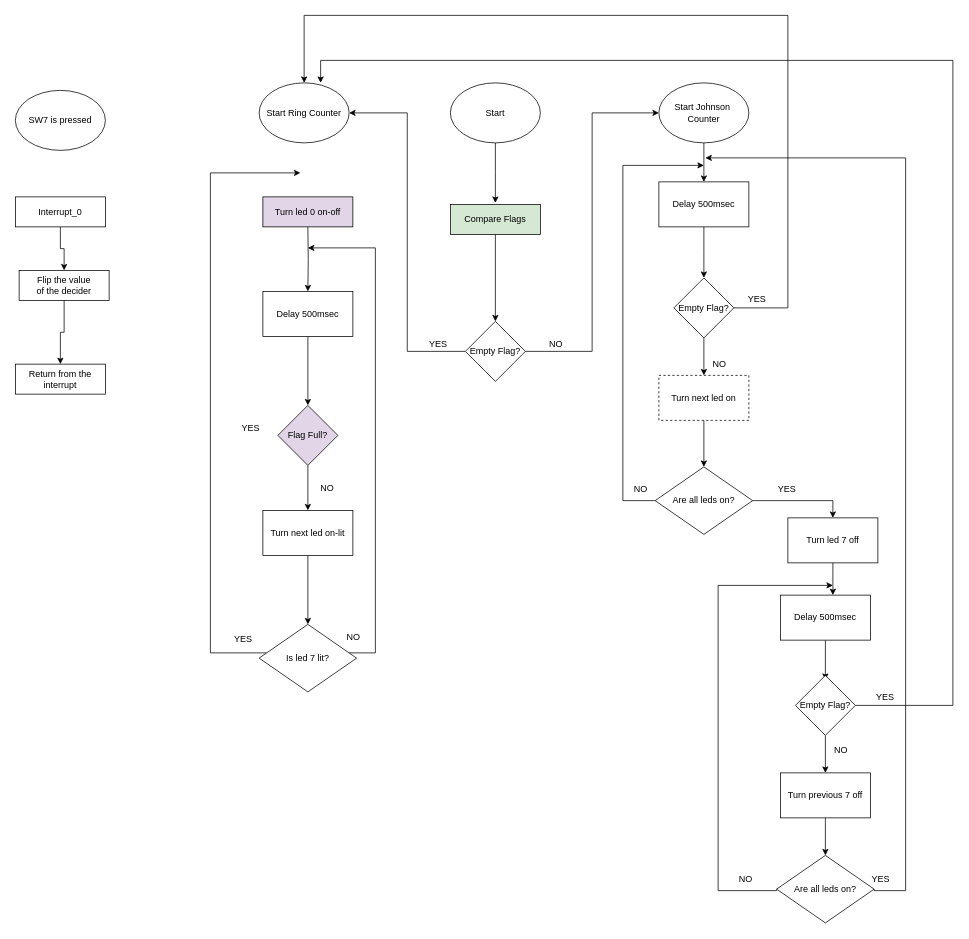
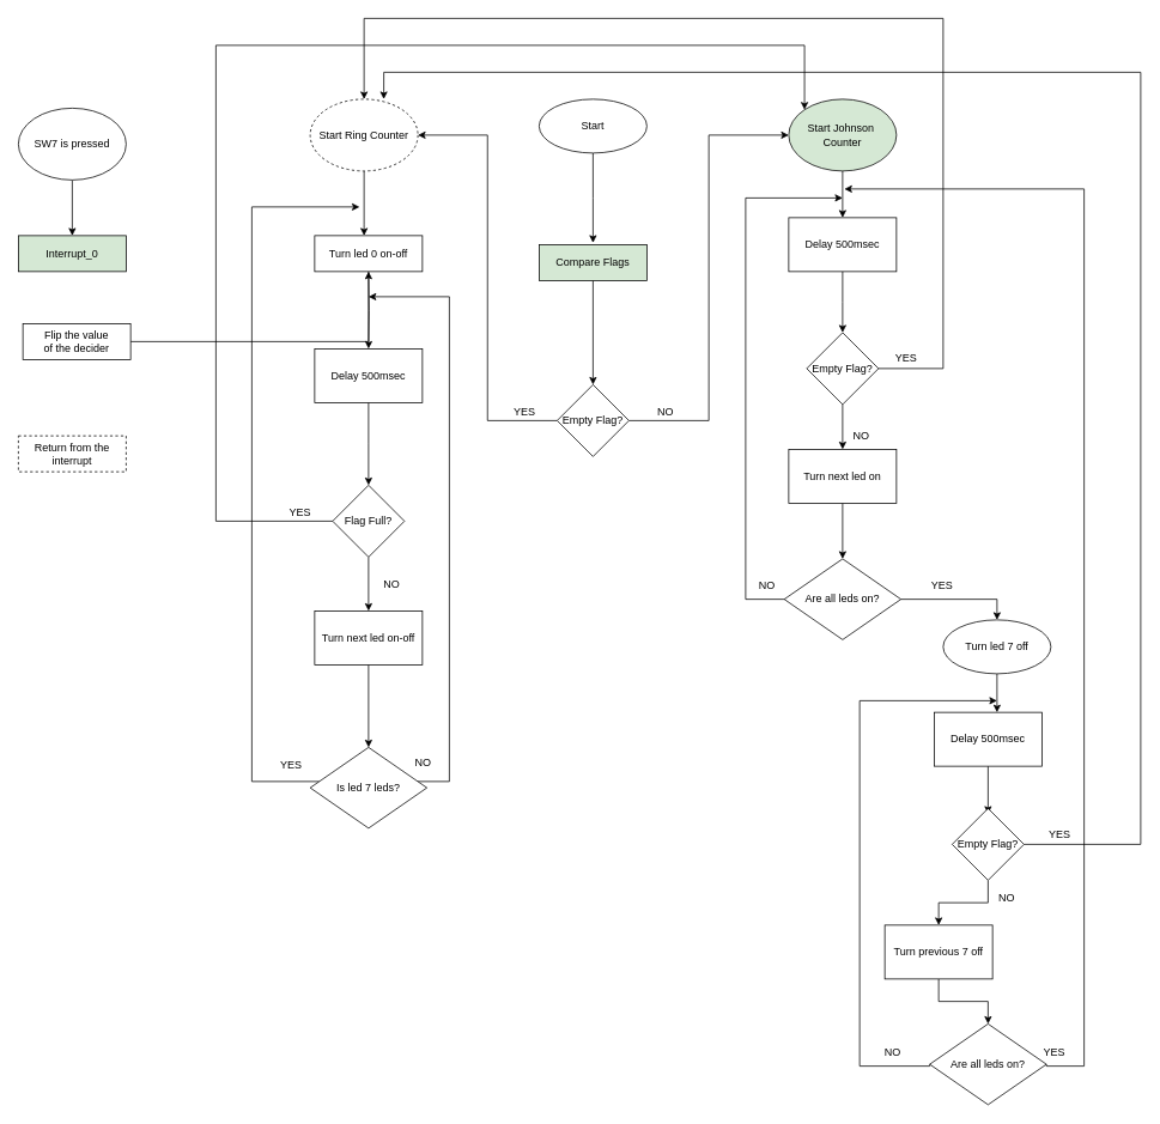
  <mxCell id="0" />
  <mxCell id="1" parent="0" />
- <mxCell id="3" value="Start Ring Counter" style="ellipse;whiteSpace=wrap;html=1;" parent="1" vertex="1"><mxGeometry x="345" y="110" width="120" height="80" as="geometry" /></mxCell>
+ <mxCell id="2" value="" style="edgeStyle=orthogonalEdgeStyle;rounded=0;orthogonalLoop=1;jettySize=auto;html=1;" parent="1" source="3" target="26" edge="1"><mxGeometry relative="1" as="geometry"><Array as="points"><mxPoint x="405" y="250" /><mxPoint x="405" y="250" /></Array></mxGeometry></mxCell>
+ <mxCell id="3" value="Start Ring Counter" style="ellipse;whiteSpace=wrap;html=1;dashed=1;" parent="1" vertex="1"><mxGeometry x="345" y="110" width="120" height="80" as="geometry" /></mxCell>
  <mxCell id="4" value="" style="edgeStyle=orthogonalEdgeStyle;rounded=0;orthogonalLoop=1;jettySize=auto;html=1;" parent="1" source="5" edge="1"><mxGeometry relative="1" as="geometry"><mxPoint x="410" y="540" as="targetPoint" /></mxGeometry></mxCell>
  <mxCell id="5" value="Delay 500msec" style="rounded=0;whiteSpace=wrap;html=1;" parent="1" vertex="1"><mxGeometry x="350" y="388" width="120" height="60" as="geometry" /></mxCell>
  <mxCell id="6" value="" style="edgeStyle=orthogonalEdgeStyle;rounded=0;orthogonalLoop=1;jettySize=auto;html=1;" parent="1" source="8" edge="1"><mxGeometry relative="1" as="geometry"><mxPoint x="410" y="330" as="targetPoint" /><Array as="points"><mxPoint x="410" y="870" /><mxPoint x="500" y="870" /><mxPoint x="500" y="330" /></Array></mxGeometry></mxCell>
  <mxCell id="7" value="" style="edgeStyle=orthogonalEdgeStyle;rounded=0;orthogonalLoop=1;jettySize=auto;html=1;" parent="1" source="8" edge="1"><mxGeometry relative="1" as="geometry"><mxPoint x="400" y="230" as="targetPoint" /><Array as="points"><mxPoint x="410" y="870" /><mxPoint x="280" y="870" /><mxPoint x="280" y="230" /></Array></mxGeometry></mxCell>
- <mxCell id="8" value="Is led 7 lit?" style="rhombus;whiteSpace=wrap;html=1;" parent="1" vertex="1"><mxGeometry x="345" y="832" width="130" height="90" as="geometry" /></mxCell>
+ <mxCell id="8" value="Is led 7 leds?" style="rhombus;whiteSpace=wrap;html=1;" parent="1" vertex="1"><mxGeometry x="345" y="832" width="130" height="90" as="geometry" /></mxCell>
  <mxCell id="9" value="" style="edgeStyle=orthogonalEdgeStyle;rounded=0;orthogonalLoop=1;jettySize=auto;html=1;" parent="1" source="10" edge="1"><mxGeometry relative="1" as="geometry"><mxPoint x="938" y="370" as="targetPoint" /></mxGeometry></mxCell>
  <mxCell id="10" value="Delay 500msec" style="rounded=0;whiteSpace=wrap;html=1;" parent="1" vertex="1"><mxGeometry x="878" y="242" width="120" height="60" as="geometry" /></mxCell>
  <mxCell id="11" value="" style="edgeStyle=orthogonalEdgeStyle;rounded=0;orthogonalLoop=1;jettySize=auto;html=1;entryX=0.5;entryY=0;entryDx=0;entryDy=0;" parent="1" source="13" target="15" edge="1"><mxGeometry relative="1" as="geometry"><mxPoint x="1351" y="737" as="targetPoint" /></mxGeometry></mxCell>
  <mxCell id="12" value="" style="edgeStyle=orthogonalEdgeStyle;rounded=0;orthogonalLoop=1;jettySize=auto;html=1;" parent="1" source="13" edge="1"><mxGeometry relative="1" as="geometry"><mxPoint x="938" y="220" as="targetPoint" /><Array as="points"><mxPoint x="830" y="667" /><mxPoint x="830" y="220" /></Array></mxGeometry></mxCell>
  <mxCell id="13" value="Are all leds on?" style="rhombus;whiteSpace=wrap;html=1;" parent="1" vertex="1"><mxGeometry x="873" y="622" width="130" height="90" as="geometry" /></mxCell>
  <mxCell id="14" value="" style="edgeStyle=orthogonalEdgeStyle;rounded=0;orthogonalLoop=1;jettySize=auto;html=1;" parent="1" source="15" target="18" edge="1"><mxGeometry relative="1" as="geometry"><Array as="points"><mxPoint x="1100" y="746" /><mxPoint x="1100" y="746" /></Array></mxGeometry></mxCell>
- <mxCell id="15" value="Turn led 7 off" style="rounded=0;whiteSpace=wrap;html=1;" parent="1" vertex="1"><mxGeometry x="1050" y="690" width="120" height="60" as="geometry" /></mxCell>
+ <mxCell id="15" value="Turn led 7 off" style="ellipse;whiteSpace=wrap;html=1;" parent="1" vertex="1"><mxGeometry x="1050" y="690" width="120" height="60" as="geometry" /></mxCell>
  <mxCell id="16" value="YES" style="text;html=1;resizable=0;points=[];autosize=1;align=left;verticalAlign=top;spacingTop=-4;" parent="1" vertex="1"><mxGeometry x="1035" y="642" width="40" height="20" as="geometry" /></mxCell>
  <mxCell id="17" value="" style="edgeStyle=orthogonalEdgeStyle;rounded=0;orthogonalLoop=1;jettySize=auto;html=1;" parent="1" source="18" edge="1"><mxGeometry relative="1" as="geometry"><mxPoint x="1100" y="906" as="targetPoint" /></mxGeometry></mxCell>
  <mxCell id="18" value="Delay 500msec" style="rounded=0;whiteSpace=wrap;html=1;" parent="1" vertex="1"><mxGeometry x="1040" y="793" width="120" height="60" as="geometry" /></mxCell>
  <mxCell id="19" value="" style="edgeStyle=orthogonalEdgeStyle;rounded=0;orthogonalLoop=1;jettySize=auto;html=1;exitX=0;exitY=0.5;exitDx=0;exitDy=0;" parent="1" source="21" edge="1"><mxGeometry relative="1" as="geometry"><mxPoint x="1110" y="780" as="targetPoint" /><Array as="points"><mxPoint x="1035" y="1187" /><mxPoint x="957" y="1187" /><mxPoint x="957" y="780" /></Array><mxPoint x="1035" y="1128" as="sourcePoint" /></mxGeometry></mxCell>
  <mxCell id="20" value="" style="edgeStyle=orthogonalEdgeStyle;rounded=0;orthogonalLoop=1;jettySize=auto;html=1;exitX=1;exitY=0.5;exitDx=0;exitDy=0;" parent="1" source="21" edge="1"><mxGeometry relative="1" as="geometry"><mxPoint x="940" y="210" as="targetPoint" /><Array as="points"><mxPoint x="1165" y="1187" /><mxPoint x="1207" y="1187" /><mxPoint x="1207" y="210" /></Array><mxPoint x="1165" y="1128" as="sourcePoint" /></mxGeometry></mxCell>
  <mxCell id="21" value="Are all leds on?" style="rhombus;whiteSpace=wrap;html=1;" parent="1" vertex="1"><mxGeometry x="1035" y="1140" width="130" height="90" as="geometry" /></mxCell>
  <mxCell id="22" value="YES" style="text;html=1;resizable=0;points=[];autosize=1;align=left;verticalAlign=top;spacingTop=-4;" parent="1" vertex="1"><mxGeometry x="1160" y="1162" width="40" height="20" as="geometry" /></mxCell>
  <mxCell id="23" value="NO" style="text;html=1;resizable=0;points=[];autosize=1;align=left;verticalAlign=top;spacingTop=-4;" parent="1" vertex="1"><mxGeometry x="983" y="1162" width="30" height="20" as="geometry" /></mxCell>
  <mxCell id="24" value="" style="edgeStyle=orthogonalEdgeStyle;rounded=0;orthogonalLoop=1;jettySize=auto;html=1;" parent="1" target="5" edge="1"><mxGeometry relative="1" as="geometry"><mxPoint x="435" y="287" as="targetPoint" /><mxPoint x="410" y="302" as="sourcePoint" /></mxGeometry></mxCell>
  <mxCell id="25" value="NO" style="text;html=1;resizable=0;points=[];autosize=1;align=left;verticalAlign=top;spacingTop=-4;" parent="1" vertex="1"><mxGeometry x="460" y="839" width="30" height="20" as="geometry" /></mxCell>
- <mxCell id="26" value="Turn led 0 on-off" style="rounded=0;whiteSpace=wrap;html=1;fillColor=#e1d5e7;" parent="1" vertex="1"><mxGeometry x="350" y="262" width="120" height="40" as="geometry" /></mxCell>
+ <mxCell id="26" value="Turn led 0 on-off" style="rounded=0;whiteSpace=wrap;html=1;" parent="1" vertex="1"><mxGeometry x="350" y="262" width="120" height="40" as="geometry" /></mxCell>
  <mxCell id="27" value="YES" style="text;html=1;resizable=0;points=[];autosize=1;align=left;verticalAlign=top;spacingTop=-4;" parent="1" vertex="1"><mxGeometry x="310" y="842" width="40" height="10" as="geometry" /></mxCell>
  <mxCell id="28" value="" style="edgeStyle=orthogonalEdgeStyle;rounded=0;orthogonalLoop=1;jettySize=auto;html=1;" parent="1" source="29" target="10" edge="1"><mxGeometry relative="1" as="geometry"><Array as="points"><mxPoint x="938" y="210" /><mxPoint x="938" y="210" /></Array></mxGeometry></mxCell>
- <mxCell id="29" value="Start Johnson&amp;nbsp;&lt;br&gt;Counter" style="ellipse;whiteSpace=wrap;html=1;" parent="1" vertex="1"><mxGeometry x="878" y="110" width="120" height="80" as="geometry" /></mxCell>
+ <mxCell id="29" value="Start Johnson&amp;nbsp;&lt;br&gt;Counter" style="ellipse;whiteSpace=wrap;html=1;fillColor=#d5e8d4;" parent="1" vertex="1"><mxGeometry x="878" y="110" width="120" height="80" as="geometry" /></mxCell>
  <mxCell id="30" value="NO" style="text;html=1;resizable=0;points=[];autosize=1;align=left;verticalAlign=top;spacingTop=-4;" parent="1" vertex="1"><mxGeometry x="843" y="642" width="30" height="20" as="geometry" /></mxCell>
  <mxCell id="31" value="" style="edgeStyle=orthogonalEdgeStyle;rounded=0;orthogonalLoop=1;jettySize=auto;html=1;" parent="1" source="32" edge="1"><mxGeometry relative="1" as="geometry"><mxPoint x="660" y="270" as="targetPoint" /></mxGeometry></mxCell>
- <mxCell id="32" value="Start" style="ellipse;whiteSpace=wrap;html=1;" parent="1" vertex="1"><mxGeometry x="600" y="110" width="120" height="80" as="geometry" /></mxCell>
+ <mxCell id="32" value="Start" style="ellipse;whiteSpace=wrap;html=1;" parent="1" vertex="1"><mxGeometry x="600" y="110" width="120" height="60" as="geometry" /></mxCell>
  <mxCell id="33" value="" style="edgeStyle=orthogonalEdgeStyle;rounded=0;orthogonalLoop=1;jettySize=auto;html=1;" parent="1" source="34" target="37" edge="1"><mxGeometry relative="1" as="geometry" /></mxCell>
  <mxCell id="34" value="Compare Flags" style="rounded=0;whiteSpace=wrap;html=1;fillColor=#d5e8d4;" parent="1" vertex="1"><mxGeometry x="600" y="272" width="120" height="40" as="geometry" /></mxCell>
  <mxCell id="35" value="" style="edgeStyle=orthogonalEdgeStyle;rounded=0;orthogonalLoop=1;jettySize=auto;html=1;entryX=1;entryY=0.5;entryDx=0;entryDy=0;" parent="1" source="37" target="3" edge="1"><mxGeometry relative="1" as="geometry"><mxPoint x="540" y="140" as="targetPoint" /></mxGeometry></mxCell>
  <mxCell id="36" value="" style="edgeStyle=orthogonalEdgeStyle;rounded=0;orthogonalLoop=1;jettySize=auto;html=1;entryX=0;entryY=0.5;entryDx=0;entryDy=0;" parent="1" source="37" target="29" edge="1"><mxGeometry relative="1" as="geometry"><mxPoint x="810" y="150" as="targetPoint" /></mxGeometry></mxCell>
  <mxCell id="37" value="Empty Flag?" style="rhombus;whiteSpace=wrap;html=1;" parent="1" vertex="1"><mxGeometry x="620" y="428" width="80" height="80" as="geometry" /></mxCell>
  <mxCell id="38" value="YES" style="text;html=1;resizable=0;points=[];autosize=1;align=left;verticalAlign=top;spacingTop=-4;" parent="1" vertex="1"><mxGeometry x="570" y="448" width="40" height="20" as="geometry" /></mxCell>
  <mxCell id="39" value="NO" style="text;html=1;resizable=0;points=[];autosize=1;align=left;verticalAlign=top;spacingTop=-4;" parent="1" vertex="1"><mxGeometry x="730" y="448" width="30" height="20" as="geometry" /></mxCell>
+ <mxCell id="40" value="" style="edgeStyle=orthogonalEdgeStyle;rounded=0;orthogonalLoop=1;jettySize=auto;html=1;" parent="1" source="41" target="43" edge="1"><mxGeometry relative="1" as="geometry" /></mxCell>
  <mxCell id="41" value="SW7 is pressed" style="ellipse;whiteSpace=wrap;html=1;" parent="1" vertex="1"><mxGeometry x="20" y="120" width="120" height="80" as="geometry" /></mxCell>
- <mxCell id="42" value="" style="edgeStyle=orthogonalEdgeStyle;rounded=0;orthogonalLoop=1;jettySize=auto;html=1;" parent="1" source="43" target="45" edge="1"><mxGeometry relative="1" as="geometry" /></mxCell>
- <mxCell id="43" value="Interrupt_0" style="rounded=0;whiteSpace=wrap;html=1;" parent="1" vertex="1"><mxGeometry x="20" y="262" width="120" height="40" as="geometry" /></mxCell>
- <mxCell id="44" value="" style="edgeStyle=orthogonalEdgeStyle;rounded=0;orthogonalLoop=1;jettySize=auto;html=1;" parent="1" source="45" target="46" edge="1"><mxGeometry relative="1" as="geometry" /></mxCell>
+ <mxCell id="43" value="Interrupt_0" style="rounded=0;whiteSpace=wrap;html=1;fillColor=#d5e8d4;" parent="1" vertex="1"><mxGeometry x="20" y="262" width="120" height="40" as="geometry" /></mxCell>
+ <mxCell id="44" value="" style="edgeStyle=orthogonalEdgeStyle;rounded=0;orthogonalLoop=1;jettySize=auto;html=1;" parent="1" source="45" target="26" edge="1"><mxGeometry relative="1" as="geometry" /></mxCell>
  <mxCell id="45" value="Flip the value&lt;br&gt;of the decider" style="rounded=0;whiteSpace=wrap;html=1;" parent="1" vertex="1"><mxGeometry x="25" y="360" width="120" height="40" as="geometry" /></mxCell>
- <mxCell id="46" value="Return from the interrupt" style="rounded=0;whiteSpace=wrap;html=1;" parent="1" vertex="1"><mxGeometry x="20" y="485" width="120" height="40" as="geometry" /></mxCell>
+ <mxCell id="46" value="Return from the interrupt" style="rounded=0;whiteSpace=wrap;html=1;dashed=1;" parent="1" vertex="1"><mxGeometry x="20" y="485" width="120" height="40" as="geometry" /></mxCell>
+ <mxCell id="47" value="" style="edgeStyle=orthogonalEdgeStyle;rounded=0;orthogonalLoop=1;jettySize=auto;html=1;entryX=0;entryY=0;entryDx=0;entryDy=0;" parent="1" source="49" target="29" edge="1"><mxGeometry relative="1" as="geometry"><mxPoint x="260" y="580" as="targetPoint" /><Array as="points"><mxPoint x="240" y="580" /><mxPoint x="240" y="50" /><mxPoint x="896" y="50" /></Array></mxGeometry></mxCell>
  <mxCell id="48" value="" style="edgeStyle=orthogonalEdgeStyle;rounded=0;orthogonalLoop=1;jettySize=auto;html=1;" parent="1" source="49" target="57" edge="1"><mxGeometry relative="1" as="geometry" /></mxCell>
- <mxCell id="49" value="Flag Full?" style="rhombus;whiteSpace=wrap;html=1;fillColor=#e1d5e7;" parent="1" vertex="1"><mxGeometry x="370" y="540" width="80" height="80" as="geometry" /></mxCell>
+ <mxCell id="49" value="Flag Full?" style="rhombus;whiteSpace=wrap;html=1;" parent="1" vertex="1"><mxGeometry x="370" y="540" width="80" height="80" as="geometry" /></mxCell>
  <mxCell id="50" value="YES" style="text;html=1;resizable=0;points=[];autosize=1;align=left;verticalAlign=top;spacingTop=-4;" parent="1" vertex="1"><mxGeometry x="320" y="560" width="40" height="20" as="geometry" /></mxCell>
  <mxCell id="51" value="" style="edgeStyle=orthogonalEdgeStyle;rounded=0;orthogonalLoop=1;jettySize=auto;html=1;entryX=0.5;entryY=0;entryDx=0;entryDy=0;" parent="1" source="53" edge="1" target="3"><mxGeometry relative="1" as="geometry"><mxPoint x="1058" y="410" as="targetPoint" /><Array as="points"><mxPoint x="1050" y="410" /><mxPoint x="1050" y="20" /><mxPoint x="405" y="20" /></Array></mxGeometry></mxCell>
  <mxCell id="52" value="" style="edgeStyle=orthogonalEdgeStyle;rounded=0;orthogonalLoop=1;jettySize=auto;html=1;" parent="1" source="53" target="60" edge="1"><mxGeometry relative="1" as="geometry" /></mxCell>
  <mxCell id="53" value="Empty Flag?" style="rhombus;whiteSpace=wrap;html=1;" parent="1" vertex="1"><mxGeometry x="898" y="370" width="80" height="80" as="geometry" /></mxCell>
  <mxCell id="54" value="NO" style="text;html=1;resizable=0;points=[];autosize=1;align=left;verticalAlign=top;spacingTop=-4;" parent="1" vertex="1"><mxGeometry x="948" y="475" width="30" height="20" as="geometry" /></mxCell>
  <mxCell id="55" value="YES" style="text;html=1;resizable=0;points=[];autosize=1;align=left;verticalAlign=top;spacingTop=-4;" parent="1" vertex="1"><mxGeometry x="995" y="388" width="40" height="20" as="geometry" /></mxCell>
  <mxCell id="56" value="" style="edgeStyle=orthogonalEdgeStyle;rounded=0;orthogonalLoop=1;jettySize=auto;html=1;" parent="1" source="57" target="8" edge="1"><mxGeometry relative="1" as="geometry"><mxPoint x="410" y="820" as="targetPoint" /></mxGeometry></mxCell>
- <mxCell id="57" value="Turn next led on-lit" style="rounded=0;whiteSpace=wrap;html=1;" parent="1" vertex="1"><mxGeometry x="350" y="680" width="120" height="60" as="geometry" /></mxCell>
+ <mxCell id="57" value="Turn next led on-off" style="rounded=0;whiteSpace=wrap;html=1;" parent="1" vertex="1"><mxGeometry x="350" y="680" width="120" height="60" as="geometry" /></mxCell>
  <mxCell id="58" value="NO" style="text;html=1;resizable=0;points=[];autosize=1;align=left;verticalAlign=top;spacingTop=-4;" parent="1" vertex="1"><mxGeometry x="425" y="641" width="30" height="20" as="geometry" /></mxCell>
  <mxCell id="59" value="" style="edgeStyle=orthogonalEdgeStyle;rounded=0;orthogonalLoop=1;jettySize=auto;html=1;" parent="1" source="60" target="13" edge="1"><mxGeometry relative="1" as="geometry" /></mxCell>
- <mxCell id="60" value="Turn next led on" style="rounded=0;whiteSpace=wrap;html=1;dashed=1;" parent="1" vertex="1"><mxGeometry x="878" y="500" width="120" height="60" as="geometry" /></mxCell>
+ <mxCell id="60" value="Turn next led on" style="rounded=0;whiteSpace=wrap;html=1;" parent="1" vertex="1"><mxGeometry x="878" y="500" width="120" height="60" as="geometry" /></mxCell>
  <mxCell id="61" value="" style="edgeStyle=orthogonalEdgeStyle;rounded=0;orthogonalLoop=1;jettySize=auto;html=1;" parent="1" source="62" target="21" edge="1"><mxGeometry relative="1" as="geometry" /></mxCell>
- <mxCell id="62" value="Turn previous 7 off" style="rounded=0;whiteSpace=wrap;html=1;" parent="1" vertex="1"><mxGeometry x="1040" y="1030" width="120" height="60" as="geometry" /></mxCell>
+ <mxCell id="62" value="Turn previous 7 off" style="rounded=0;whiteSpace=wrap;html=1;" parent="1" vertex="1"><mxGeometry x="985" y="1030" width="120" height="60" as="geometry" /></mxCell>
  <mxCell id="63" value="" style="edgeStyle=orthogonalEdgeStyle;rounded=0;orthogonalLoop=1;jettySize=auto;html=1;entryX=0.683;entryY=0;entryDx=0;entryDy=0;entryPerimeter=0;" parent="1" source="65" target="3" edge="1"><mxGeometry relative="1" as="geometry"><mxPoint x="1240" y="940" as="targetPoint" /><Array as="points"><mxPoint x="1270" y="940" /><mxPoint x="1270" y="80" /><mxPoint x="427" y="80" /></Array></mxGeometry></mxCell>
  <mxCell id="64" value="" style="edgeStyle=orthogonalEdgeStyle;rounded=0;orthogonalLoop=1;jettySize=auto;html=1;" parent="1" source="65" target="62" edge="1"><mxGeometry relative="1" as="geometry" /></mxCell>
  <mxCell id="65" value="Empty Flag?" style="rhombus;whiteSpace=wrap;html=1;" parent="1" vertex="1"><mxGeometry x="1060" y="900" width="80" height="80" as="geometry" /></mxCell>
  <mxCell id="66" value="YES" style="text;html=1;resizable=0;points=[];autosize=1;align=left;verticalAlign=top;spacingTop=-4;" parent="1" vertex="1"><mxGeometry x="1166" y="919" width="40" height="20" as="geometry" /></mxCell>
  <mxCell id="67" value="NO" style="text;html=1;resizable=0;points=[];autosize=1;align=left;verticalAlign=top;spacingTop=-4;" parent="1" vertex="1"><mxGeometry x="1110" y="990" width="30" height="20" as="geometry" /></mxCell>
